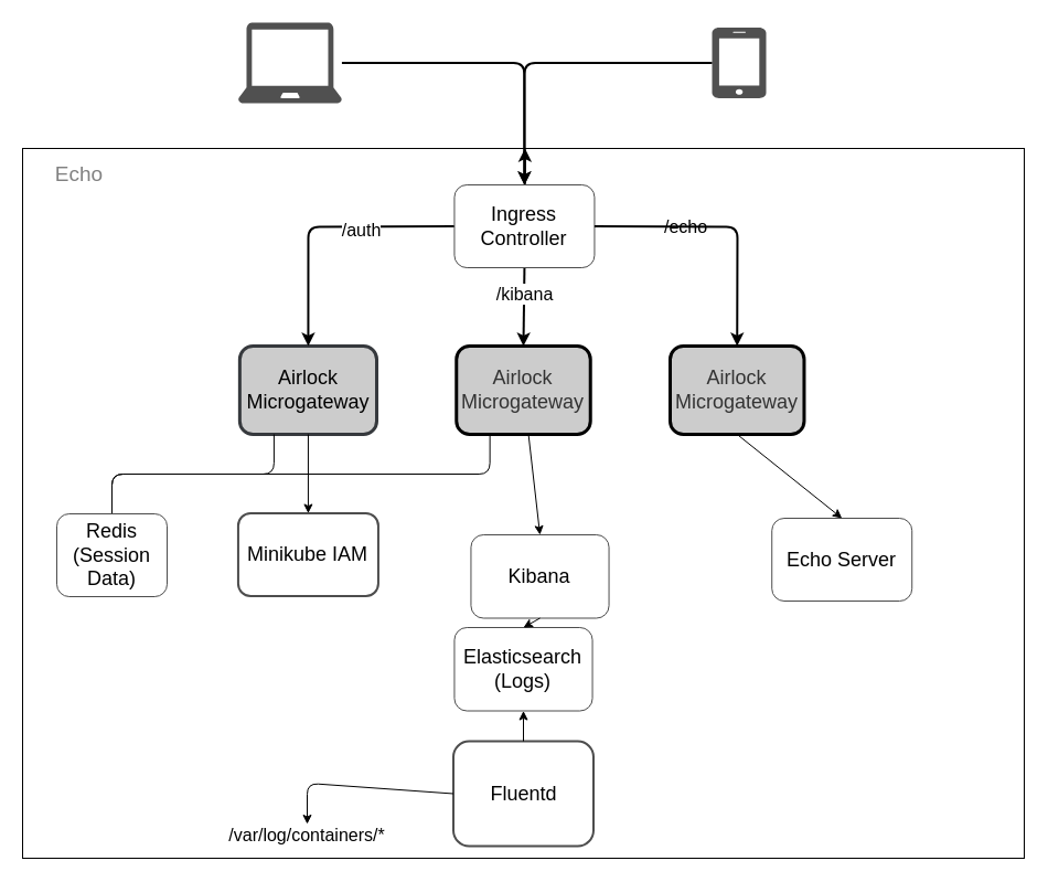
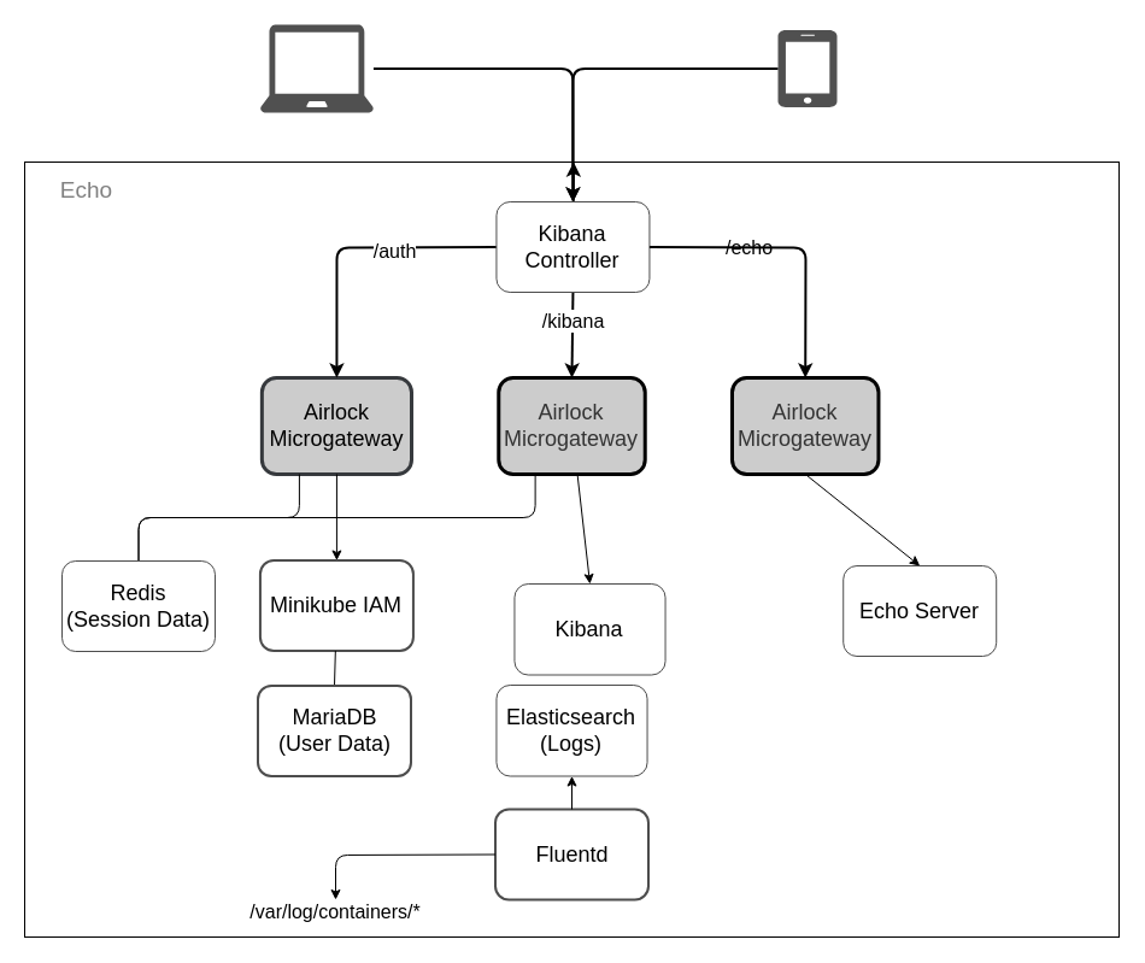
  <mxCell id="0" />
  <mxCell id="1" parent="0" />
  <mxCell id="2" value="" style="rounded=0;whiteSpace=wrap;html=1;shadow=0;glass=0;sketch=0;strokeColor=#000000;strokeWidth=1;fillColor=none;" parent="1" vertex="1"><mxGeometry x="20" y="134" width="908" height="643" as="geometry" /></mxCell>
  <mxCell id="3" value="" style="pointerEvents=1;shadow=0;dashed=0;html=1;strokeColor=none;fillColor=#505050;labelPosition=center;verticalLabelPosition=bottom;verticalAlign=top;outlineConnect=0;align=center;shape=mxgraph.office.devices.laptop;fontStyle=1" parent="1" vertex="1"><mxGeometry x="215.43" y="20" width="94" height="73" as="geometry" /></mxCell>
  <mxCell id="4" value="" style="group" parent="1" vertex="1" connectable="0"><mxGeometry x="645" y="24.5" width="49" height="64" as="geometry" /></mxCell>
  <mxCell id="5" value="" style="pointerEvents=1;shadow=0;dashed=0;html=1;strokeColor=none;fillColor=#505050;labelPosition=center;verticalLabelPosition=bottom;verticalAlign=top;outlineConnect=0;align=center;shape=mxgraph.office.devices.cell_phone_iphone_proportional;fontStyle=1" parent="4" vertex="1"><mxGeometry width="49.0" height="64.0" as="geometry" /></mxCell>
  <mxCell id="6" value="&lt;font style=&quot;font-size: 18px;&quot;&gt;Airlock Microgateway&lt;/font&gt;" style="rounded=1;whiteSpace=wrap;html=1;align=center;fontColor=#333333;fontSize=18;fontStyle=0;labelBackgroundColor=none;strokeWidth=3;shadow=0;fillColor=#CCCCCC;" parent="1" vertex="1"><mxGeometry x="607" y="313" width="121.46" height="80" as="geometry" /></mxCell>
  <mxCell id="7" value="Echo" style="text;html=1;align=center;verticalAlign=middle;resizable=0;points=[];autosize=1;fontSize=19;labelBackgroundColor=none;fontStyle=0;fontColor=#808080;" parent="1" vertex="1"><mxGeometry x="27.998" y="144" width="86" height="27" as="geometry" /></mxCell>
  <mxCell id="8" value="&lt;font style=&quot;font-size: 18px;&quot;&gt;Minikube IAM&lt;/font&gt;" style="rounded=1;whiteSpace=wrap;html=1;strokeColor=#4D4D4D;fillColor=#ffffff;align=center;labelBackgroundColor=none;fontSize=18;fontStyle=0;fontColor=#000000;strokeWidth=2;shadow=0;" parent="1" vertex="1"><mxGeometry x="215.43" y="464.5" width="127" height="75" as="geometry" /></mxCell>
  <mxCell id="9" value="&lt;font style=&quot;font-size: 18px;&quot;&gt;Airlock Microgateway&lt;/font&gt;" style="rounded=1;whiteSpace=wrap;html=1;align=center;fontSize=18;fontStyle=0;labelBackgroundColor=none;strokeWidth=3;strokeColor=#36393d;shadow=0;sketch=0;glass=0;fillColor=#CCCCCC;" parent="1" vertex="1"><mxGeometry x="216.86" y="313" width="124.14" height="80" as="geometry" /></mxCell>
+ <mxCell id="10" value="" style="endArrow=none;html=1;exitX=0.5;exitY=0;exitDx=0;exitDy=0;" parent="1" source="23" target="8" edge="1"><mxGeometry x="282" y="-432.5" width="50" height="50" as="geometry"><mxPoint x="277.585" y="681.75" as="sourcePoint" /><mxPoint x="56" y="608.5" as="targetPoint" /></mxGeometry></mxCell>
  <mxCell id="11" value="&lt;font style=&quot;font-size: 18px;&quot;&gt;Echo Server&lt;/font&gt;" style="rounded=1;whiteSpace=wrap;html=1;strokeColor=#4D4D4D;fillColor=#ffffff;align=center;labelBackgroundColor=none;fontSize=18;fontStyle=0;fontColor=#000000;strokeWidth=1;" parent="1" vertex="1"><mxGeometry x="699.23" y="469" width="127" height="75" as="geometry" /></mxCell>
  <mxCell id="12" value="&lt;font style=&quot;font-size: 18px;&quot;&gt;Kibana&lt;/font&gt;" style="rounded=1;whiteSpace=wrap;html=1;strokeColor=#4D4D4D;fillColor=#ffffff;align=center;labelBackgroundColor=none;fontSize=18;fontStyle=0;fontColor=#000000;strokeWidth=1;" parent="1" vertex="1"><mxGeometry x="426.44" y="484" width="125.11" height="75.5" as="geometry" /></mxCell>
  <mxCell id="13" value="" style="endArrow=none;startArrow=none;html=1;edgeStyle=orthogonalEdgeStyle;startFill=0;endFill=0;entryX=0.25;entryY=1;entryDx=0;entryDy=0;exitX=0.5;exitY=0;exitDx=0;exitDy=0;" parent="1" source="30" target="9" edge="1"><mxGeometry width="50" height="50" relative="1" as="geometry"><mxPoint x="157" y="417.5" as="sourcePoint" /><mxPoint x="69" y="379" as="targetPoint" /></mxGeometry></mxCell>
  <mxCell id="14" value="" style="endArrow=none;startArrow=none;html=1;edgeStyle=orthogonalEdgeStyle;startFill=0;endFill=0;entryX=0.25;entryY=1;entryDx=0;entryDy=0;exitX=0.5;exitY=0;exitDx=0;exitDy=0;" parent="1" source="30" target="29" edge="1"><mxGeometry width="50" height="50" relative="1" as="geometry"><mxPoint x="157" y="417.5" as="sourcePoint" /><mxPoint x="351" y="363" as="targetPoint" /></mxGeometry></mxCell>
  <mxCell id="15" style="edgeStyle=orthogonalEdgeStyle;rounded=1;orthogonalLoop=1;jettySize=auto;html=1;fontColor=#000000;strokeWidth=2;fontSize=11;fontStyle=1;entryX=0.5;entryY=0;entryDx=0;entryDy=0;" parent="1" source="5" target="35" edge="1"><mxGeometry relative="1" as="geometry"><mxPoint x="522.5" y="182" as="targetPoint" /><Array as="points" /><mxPoint x="459" y="135" as="sourcePoint" /></mxGeometry></mxCell>
  <mxCell id="16" style="edgeStyle=orthogonalEdgeStyle;rounded=1;orthogonalLoop=1;jettySize=auto;html=1;fontColor=#000000;strokeWidth=2;fontSize=11;fontStyle=1;entryX=0.5;entryY=0;entryDx=0;entryDy=0;" parent="1" source="3" target="35" edge="1"><mxGeometry relative="1" as="geometry"><mxPoint x="522.5" y="182" as="targetPoint" /><Array as="points" /><mxPoint x="568.6" y="136" as="sourcePoint" /></mxGeometry></mxCell>
  <mxCell id="17" value="" style="endArrow=classic;html=1;strokeWidth=2;entryX=0.5;entryY=0;entryDx=0;entryDy=0;exitX=0;exitY=0.5;exitDx=0;exitDy=0;" parent="1" source="35" target="9" edge="1"><mxGeometry width="50" height="50" relative="1" as="geometry"><mxPoint x="344" y="247" as="sourcePoint" /><mxPoint x="321.5" y="295" as="targetPoint" /><Array as="points"><mxPoint x="279" y="205" /></Array></mxGeometry></mxCell>
  <mxCell id="18" value="/auth" style="edgeLabel;html=1;align=center;verticalAlign=middle;resizable=0;points=[];fontSize=16;" parent="17" vertex="1" connectable="0"><mxGeometry x="-0.294" y="3" relative="1" as="geometry"><mxPoint as="offset" /></mxGeometry></mxCell>
  <mxCell id="19" value="" style="endArrow=classic;html=1;strokeWidth=2;exitX=0.5;exitY=1;exitDx=0;exitDy=0;" parent="1" source="35" target="2" edge="1"><mxGeometry width="50" height="50" relative="1" as="geometry"><mxPoint x="552" y="251" as="sourcePoint" /><mxPoint x="552.23" y="320" as="targetPoint" /><Array as="points" /></mxGeometry></mxCell>
  <mxCell id="20" value="/echo" style="edgeLabel;html=1;align=center;verticalAlign=middle;resizable=0;points=[];fontSize=16;" parent="19" vertex="1" connectable="0"><mxGeometry x="-0.312" relative="1" as="geometry"><mxPoint as="offset" /></mxGeometry></mxCell>
  <mxCell id="21" value="" style="endArrow=classic;html=1;strokeWidth=2;exitX=0.5;exitY=1;exitDx=0;exitDy=0;entryX=0.5;entryY=0;entryDx=0;entryDy=0;" parent="1" source="35" target="29" edge="1"><mxGeometry width="50" height="50" relative="1" as="geometry"><mxPoint x="647" y="222" as="sourcePoint" /><mxPoint x="662.67" y="295" as="targetPoint" /><Array as="points" /></mxGeometry></mxCell>
  <mxCell id="22" value="/kibana" style="edgeLabel;html=1;align=center;verticalAlign=middle;resizable=0;points=[];fontSize=16;" parent="21" vertex="1" connectable="0"><mxGeometry x="-0.312" relative="1" as="geometry"><mxPoint as="offset" /></mxGeometry></mxCell>
+ <mxCell id="23" value="MariaDB&lt;br&gt;(User Data)" style="rounded=1;whiteSpace=wrap;html=1;strokeColor=#4D4D4D;fillColor=#ffffff;align=center;labelBackgroundColor=none;fontSize=18;fontStyle=0;fontColor=#000000;strokeWidth=2;shadow=0;" parent="1" vertex="1"><mxGeometry x="213.5" y="568.5" width="127" height="75" as="geometry" /></mxCell>
  <mxCell id="24" value="Elasticsearch&lt;br&gt;(Logs)" style="rounded=1;whiteSpace=wrap;html=1;strokeColor=#4D4D4D;fillColor=#ffffff;align=center;labelBackgroundColor=none;fontSize=18;fontStyle=0;fontColor=#000000;strokeWidth=1;" parent="1" vertex="1"><mxGeometry x="411.44" y="568" width="125.11" height="75.5" as="geometry" /></mxCell>
- <mxCell id="25" value="Fluentd" style="rounded=1;whiteSpace=wrap;html=1;strokeColor=#4D4D4D;fillColor=#ffffff;align=center;labelBackgroundColor=none;fontSize=18;fontStyle=0;fontColor=#000000;strokeWidth=2;shadow=0;" parent="1" vertex="1"><mxGeometry x="410.5" y="671" width="127" height="95" as="geometry" /></mxCell>
+ <mxCell id="25" value="Fluentd" style="rounded=1;whiteSpace=wrap;html=1;strokeColor=#4D4D4D;fillColor=#ffffff;align=center;labelBackgroundColor=none;fontSize=18;fontStyle=0;fontColor=#000000;strokeWidth=2;shadow=0;" parent="1" vertex="1"><mxGeometry x="410.5" y="671" width="127" height="75" as="geometry" /></mxCell>
  <mxCell id="26" value="" style="endArrow=classic;html=1;exitX=0.5;exitY=0;exitDx=0;exitDy=0;" parent="1" source="25" target="24" edge="1"><mxGeometry width="50" height="50" relative="1" as="geometry"><mxPoint x="437" y="617" as="sourcePoint" /><mxPoint x="487" y="567" as="targetPoint" /></mxGeometry></mxCell>
- <mxCell id="27" value="" style="endArrow=classic;html=1;entryX=0.5;entryY=0;entryDx=0;entryDy=0;exitX=0.5;exitY=1;exitDx=0;exitDy=0;" parent="1" source="12" target="24" edge="1"><mxGeometry width="50" height="50" relative="1" as="geometry"><mxPoint x="437" y="617" as="sourcePoint" /><mxPoint x="487" y="567" as="targetPoint" /></mxGeometry></mxCell>
  <mxCell id="28" value="" style="endArrow=classic;html=1;entryX=0.5;entryY=0;entryDx=0;entryDy=0;" parent="1" source="29" target="12" edge="1"><mxGeometry width="50" height="50" relative="1" as="geometry"><mxPoint x="661" y="387" as="sourcePoint" /><mxPoint x="489" y="566" as="targetPoint" /></mxGeometry></mxCell>
  <mxCell id="29" value="&lt;font style=&quot;font-size: 18px;&quot;&gt;Airlock Microgateway&lt;/font&gt;" style="rounded=1;whiteSpace=wrap;html=1;align=center;fontColor=#333333;fontSize=18;fontStyle=0;labelBackgroundColor=none;strokeWidth=3;shadow=0;fillColor=#CCCCCC;" parent="1" vertex="1"><mxGeometry x="413.27" y="313" width="121.46" height="80" as="geometry" /></mxCell>
- <mxCell id="30" value="Redis&lt;br&gt;(Session Data)" style="rounded=1;whiteSpace=wrap;html=1;strokeColor=#4D4D4D;fillColor=#ffffff;align=center;labelBackgroundColor=none;fontSize=18;fontStyle=0;fontColor=#000000;strokeWidth=1;" parent="1" vertex="1"><mxGeometry x="51" y="465" width="100" height="75" as="geometry" /></mxCell>
+ <mxCell id="30" value="Redis&lt;br&gt;(Session Data)" style="rounded=1;whiteSpace=wrap;html=1;strokeColor=#4D4D4D;fillColor=#ffffff;align=center;labelBackgroundColor=none;fontSize=18;fontStyle=0;fontColor=#000000;strokeWidth=1;" parent="1" vertex="1"><mxGeometry x="51" y="465" width="127" height="75" as="geometry" /></mxCell>
  <mxCell id="31" value="" style="endArrow=classic;html=1;exitX=0.5;exitY=1;exitDx=0;exitDy=0;entryX=0.5;entryY=0;entryDx=0;entryDy=0;" parent="1" source="9" target="8" edge="1"><mxGeometry width="50" height="50" relative="1" as="geometry"><mxPoint x="439" y="616" as="sourcePoint" /><mxPoint x="489" y="566" as="targetPoint" /></mxGeometry></mxCell>
  <mxCell id="32" value="" style="endArrow=classic;html=1;exitX=0.5;exitY=1;exitDx=0;exitDy=0;entryX=0.5;entryY=0;entryDx=0;entryDy=0;" parent="1" source="6" target="11" edge="1"><mxGeometry width="50" height="50" relative="1" as="geometry"><mxPoint x="439" y="616" as="sourcePoint" /><mxPoint x="489" y="566" as="targetPoint" /></mxGeometry></mxCell>
  <mxCell id="33" value="/var/log/containers/*" style="text;html=1;strokeColor=none;fillColor=none;align=center;verticalAlign=middle;whiteSpace=wrap;rounded=0;fontSize=16;" parent="1" vertex="1"><mxGeometry x="193" y="746" width="170" height="20" as="geometry" /></mxCell>
  <mxCell id="34" value="" style="endArrow=classic;html=1;fontSize=16;exitX=0;exitY=0.5;exitDx=0;exitDy=0;entryX=0.5;entryY=0;entryDx=0;entryDy=0;rounded=1;" parent="1" source="25" target="33" edge="1"><mxGeometry width="50" height="50" relative="1" as="geometry"><mxPoint x="439" y="616" as="sourcePoint" /><mxPoint x="489" y="566" as="targetPoint" /><Array as="points"><mxPoint x="278" y="709" /></Array></mxGeometry></mxCell>
- <mxCell id="35" value="Ingress Controller" style="rounded=1;whiteSpace=wrap;html=1;strokeColor=#4D4D4D;fillColor=#ffffff;align=center;labelBackgroundColor=none;fontSize=18;fontStyle=0;fontColor=#000000;strokeWidth=1;" parent="1" vertex="1"><mxGeometry x="411.44" y="167" width="127" height="75" as="geometry" /></mxCell>
+ <mxCell id="35" value="Kibana Controller" style="rounded=1;whiteSpace=wrap;html=1;strokeColor=#4D4D4D;fillColor=#ffffff;align=center;labelBackgroundColor=none;fontSize=18;fontStyle=0;fontColor=#000000;strokeWidth=1;" parent="1" vertex="1"><mxGeometry x="411.44" y="167" width="127" height="75" as="geometry" /></mxCell>
  <mxCell id="36" value="" style="endArrow=classic;html=1;strokeWidth=2;exitX=1;exitY=0.5;exitDx=0;exitDy=0;entryX=0.5;entryY=0;entryDx=0;entryDy=0;" parent="1" source="35" target="6" edge="1"><mxGeometry width="50" height="50" relative="1" as="geometry"><mxPoint x="484.94" y="252" as="sourcePoint" /><mxPoint x="484" y="323" as="targetPoint" /><Array as="points"><mxPoint x="668" y="205" /></Array></mxGeometry></mxCell>
  <mxCell id="37" value="/echo" style="edgeLabel;html=1;align=center;verticalAlign=middle;resizable=0;points=[];fontSize=16;labelBackgroundColor=none;" parent="36" vertex="1" connectable="0"><mxGeometry x="-0.312" relative="1" as="geometry"><mxPoint as="offset" /></mxGeometry></mxCell>
